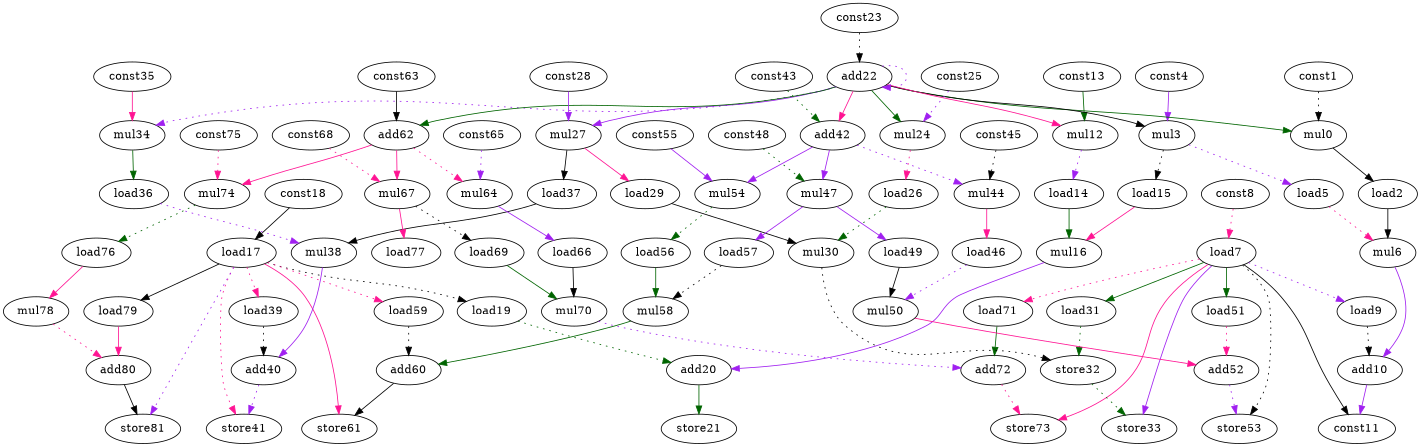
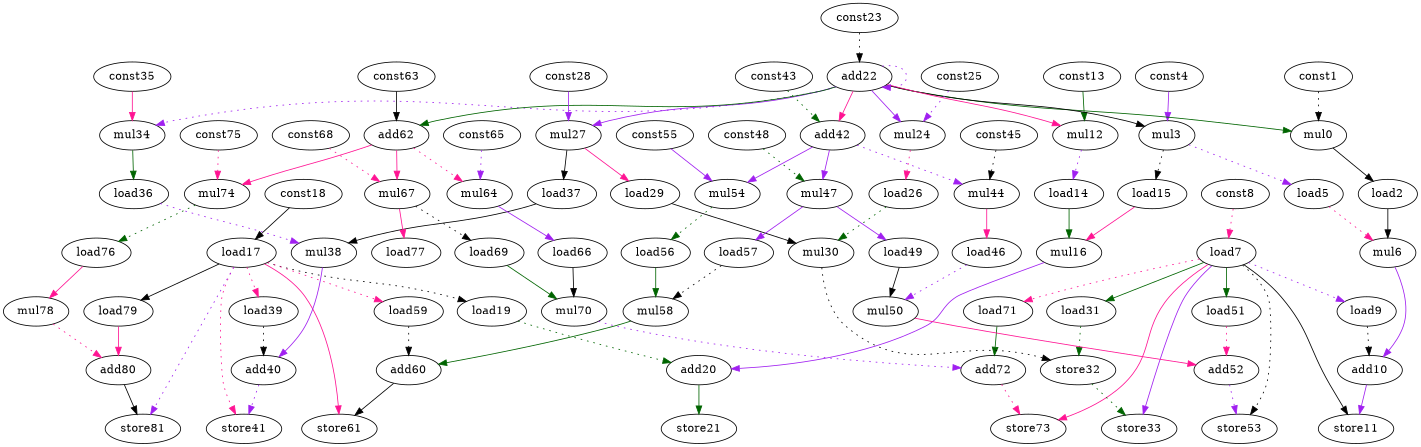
  digraph {
    node [opcode=load]
    edge [color=purple operand=0 style=solid]
    mul0 [opcode=mul]
    load2
    mul6 [opcode=mul]
    const1 [opcode=const]
    add10 [opcode=add]
    mul3 [opcode=mul]
    load5
    load15
    mul16 [opcode=mul]
    const4 [opcode=const]
-   store11 [opcode=store label=const11]
+   store11 [opcode=store]
    load7
    load9
    load31
    store33 [opcode=store]
    load51
    store53 [opcode=store]
    load71
    store73 [opcode=store]
    n20 [label=store32 opcode=add]
    add52 [opcode=add]
    add72 [opcode=add]
    const8 [opcode=const]
    mul12 [opcode=mul]
    load14
    const13 [opcode=const]
    add20 [opcode=add]
    store21 [opcode=store]
    load17
    load19
    load39
    store41 [opcode=store]
    load59
    store61 [opcode=store]
    load79
    store81 [opcode=store]
    add40 [opcode=add]
    add60 [opcode=add]
    add80 [opcode=add]
    const18 [opcode=const]
    add22 [opcode=add]
    mul24 [opcode=mul]
    mul27 [opcode=mul]
    mul34 [opcode=mul]
    add42 [opcode=add]
    add62 [opcode=add]
    load26
    load29
    load37
    load36
    mul44 [opcode=mul]
    mul47 [opcode=mul]
    mul54 [opcode=mul]
    mul64 [opcode=mul]
    mul67 [opcode=mul]
    mul74 [opcode=mul]
    const23 [opcode=const]
    mul30 [opcode=mul]
    const25 [opcode=const]
    mul38 [opcode=mul]
    const28 [opcode=const]
    const35 [opcode=const]
    load46
    load49
    load57
    load56
    const43 [opcode=const]
    mul50 [opcode=mul]
    const45 [opcode=const]
    mul58 [opcode=mul]
    const48 [opcode=const]
    const55 [opcode=const]
    load66
    load69
    load77
    load76
    const63 [opcode=const]
    mul70 [opcode=mul]
    const65 [opcode=const]
    const68 [opcode=const]
    mul78 [opcode=mul]
    const75 [opcode=const]
    mul0 -> load2 [color=black]
    load2 -> mul6 [color=black operand=1]
    mul6 -> add10 [operand=1]
    const1 -> mul0 [color=black style=dotted]
    add10 -> store11
    mul3 -> load5 [style=dotted]
    mul3 -> load15 [color=black style=dotted]
    load5 -> mul6 [color=deeppink style=dotted]
    load15 -> mul16 [color=deeppink]
    mul16 -> add20 [operand=1]
    const4 -> mul3
    load7 -> store11 [color=black operand=1]
    load7 -> load9 [style=dotted]
    load7 -> load31 [color=darkgreen]
    load7 -> store33 [operand=1]
    load7 -> load51 [color=darkgreen]
    load7 -> store53 [color=black operand=1 style=dotted]
    load7 -> load71 [color=deeppink style=dotted]
    load7 -> store73 [color=deeppink operand=1]
    load9 -> add10 [color=black style=dotted]
    load31 -> n20 [color=darkgreen operand=1 style=dotted]
    load51 -> add52 [color=deeppink operand=1 style=dotted]
    load71 -> add72 [color=darkgreen operand=1]
    n20 -> store33 [color=darkgreen style=dotted]
    add52 -> store53 [style=dotted]
    add72 -> store73 [color=deeppink style=dotted]
    const8 -> load7 [color=deeppink style=dotted]
    mul12 -> load14 [style=dotted]
    load14 -> mul16 [color=darkgreen operand=1]
    const13 -> mul12 [color=darkgreen]
    add20 -> store21 [color=darkgreen]
    load17 -> load19 [color=black style=dotted]
    load17 -> load39 [color=deeppink style=dotted]
    load17 -> store41 [color=deeppink operand=1 style=dotted]
    load17 -> load59 [color=deeppink style=dotted]
    load17 -> store61 [color=deeppink operand=1]
    load17 -> load79 [color=black]
    load17 -> store81 [operand=1 style=dotted]
    load19 -> add20 [color=darkgreen style=dotted]
    load39 -> add40 [color=black operand=1 style=dotted]
    load59 -> add60 [color=black operand=1 style=dotted]
    load79 -> add80 [color=deeppink operand=1]
    add40 -> store41 [style=dotted]
    add60 -> store61 [color=black]
    add80 -> store81 [color=black]
    const18 -> load17 [color=black]
    add22 -> mul0 [color=darkgreen operand=1]
    add22 -> mul3 [color=black operand=1]
    add22 -> mul12 [color=deeppink operand=1]
    add22 -> add22 [style=dotted]
-   add22 -> mul24 [color=darkgreen operand=1]
+   add22 -> mul24 [operand=1]
    add22 -> mul27 [operand=1]
    add22 -> mul34 [operand=1 style=dotted]
    add22 -> add42 [color=deeppink]
    add22 -> add62 [color=darkgreen]
    mul24 -> load26 [color=deeppink style=dotted]
    mul27 -> load29 [color=deeppink]
    mul27 -> load37 [color=black]
    mul34 -> load36 [color=darkgreen]
    add42 -> mul44 [operand=1 style=dotted]
    add42 -> mul47 [operand=1]
    add42 -> mul54 [operand=1]
    add62 -> mul64 [color=deeppink operand=1 style=dotted]
    add62 -> mul67 [color=deeppink operand=1]
    add62 -> mul74 [color=deeppink operand=1]
    load26 -> mul30 [color=darkgreen operand=1 style=dotted]
    load29 -> mul30 [color=black]
    load37 -> mul38 [color=black]
    load36 -> mul38 [operand=1 style=dotted]
    mul44 -> load46 [color=deeppink]
    mul47 -> load49
    mul47 -> load57
    mul54 -> load56 [color=darkgreen style=dotted]
    mul64 -> load66
    mul67 -> load69 [color=black style=dotted]
    mul67 -> load77 [color=deeppink]
    mul74 -> load76 [color=darkgreen style=dotted]
    const23 -> add22 [color=black operand=1 style=dotted]
    mul30 -> n20 [color=black style=dotted]
    const25 -> mul24 [style=dotted]
    mul38 -> add40
    const28 -> mul27
    const35 -> mul34 [color=deeppink]
    load46 -> mul50 [operand=1 style=dotted]
    load49 -> mul50 [color=black]
    load57 -> mul58 [color=black style=dotted]
    load56 -> mul58 [color=darkgreen operand=1]
    const43 -> add42 [color=darkgreen operand=1 style=dotted]
    mul50 -> add52 [color=deeppink]
    const45 -> mul44 [color=black style=dotted]
    mul58 -> add60 [color=darkgreen]
    const48 -> mul47 [color=darkgreen style=dotted]
    const55 -> mul54
    load66 -> mul70 [color=black operand=1]
    load69 -> mul70 [color=darkgreen]
    load76 -> mul78 [color=deeppink operand=1]
    const63 -> add62 [color=black operand=1]
    mul70 -> add72 [style=dotted]
    const65 -> mul64 [style=dotted]
    const68 -> mul67 [color=deeppink style=dotted]
    mul78 -> add80 [color=deeppink style=dotted]
    const75 -> mul74 [color=deeppink style=dotted]
  }
